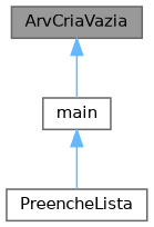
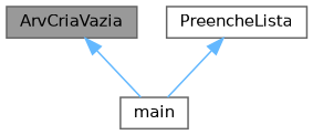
  digraph {
    rankdir=TB
    node [color=grey40 fillcolor=white fontname=Helvetica fontsize=10 shape=box style=filled]
    edge [color=steelblue1 dir=back fontname=Helvetica fontsize=10 labelfontname=Helvetica labelfontsize=10 style=solid]
    n1 [color=gray40 fillcolor=grey60 fontcolor=black height=0.2 label=ArvCriaVazia width=0.4]
    n2 [height=0.2 label=main width=0.4]
    n3 [height=0.2 label=PreencheLista width=0.4]
    n1 -> n2
-   n2 -> n3
+   n3 -> n2
  }
